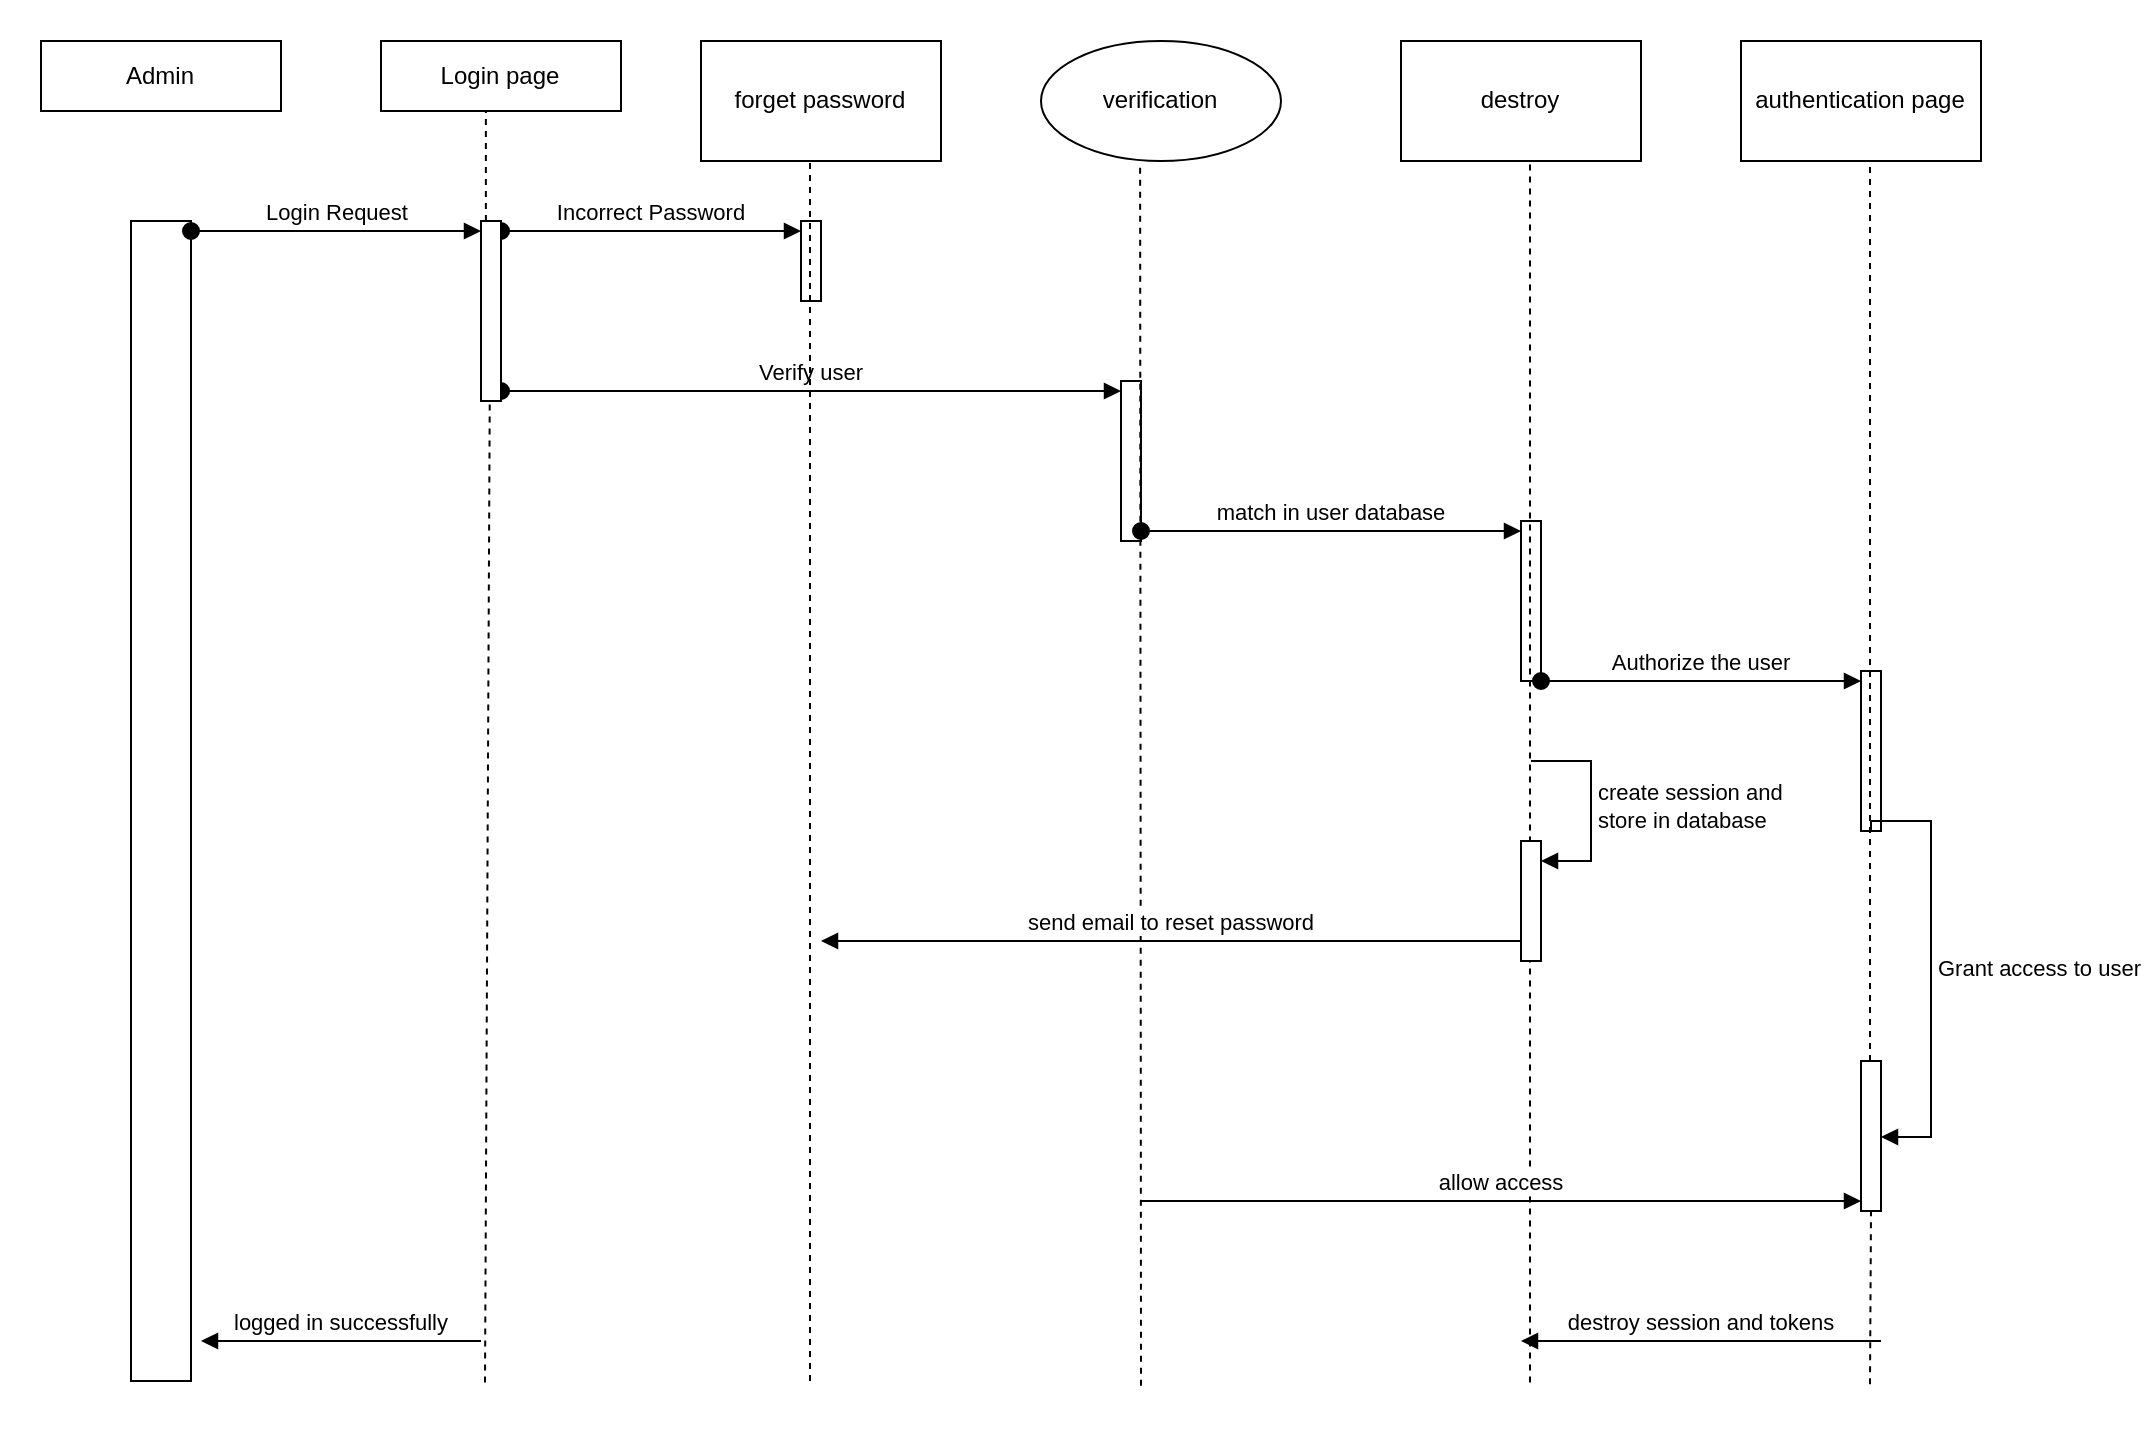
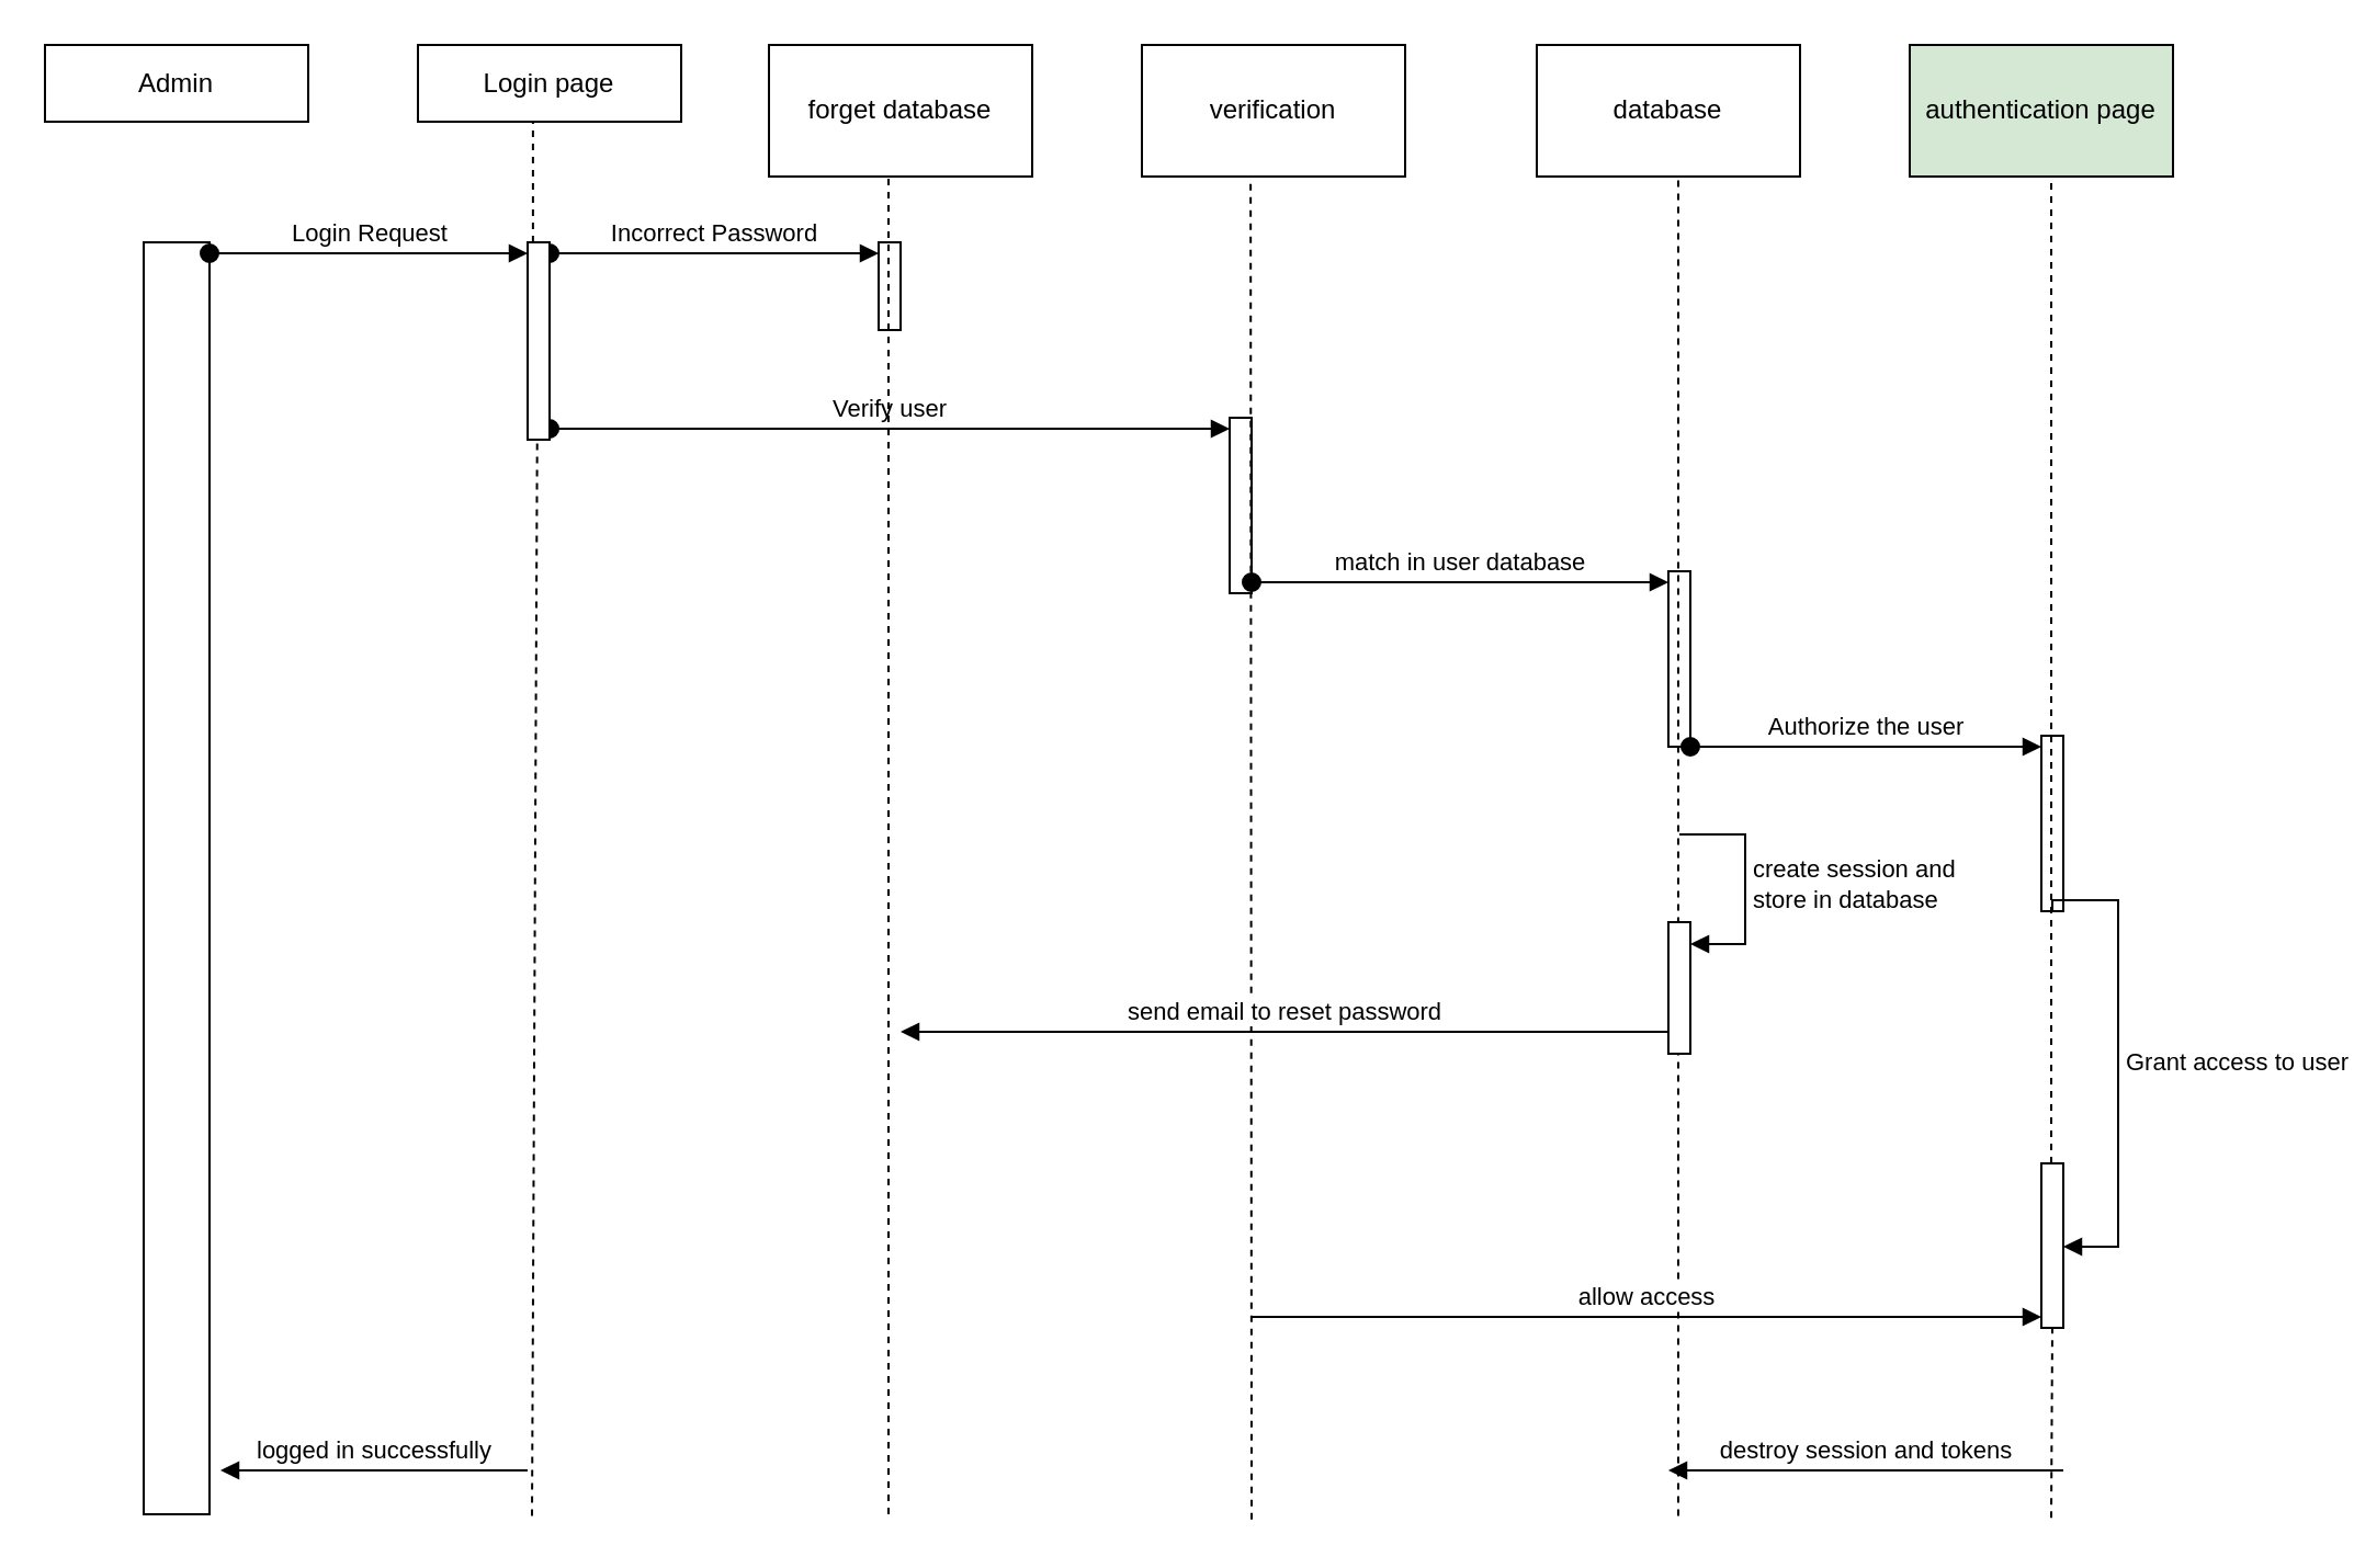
  <mxCell id="0" />
  <mxCell id="1" parent="0" />
  <mxCell id="2" value="Admin" style="rounded=0;whiteSpace=wrap;html=1;" vertex="1" parent="1"><mxGeometry x="20" y="20" width="120" height="35" as="geometry" /></mxCell>
  <mxCell id="3" value="Login page" style="rounded=0;whiteSpace=wrap;html=1;" vertex="1" parent="1"><mxGeometry x="190" y="20" width="120" height="35" as="geometry" /></mxCell>
- <mxCell id="4" value="forget password" style="rounded=0;whiteSpace=wrap;html=1;" vertex="1" parent="1"><mxGeometry x="350" y="20" width="120" height="60" as="geometry" /></mxCell>
- <mxCell id="5" value="verification" style="ellipse;whiteSpace=wrap;html=1;" vertex="1" parent="1"><mxGeometry x="520" y="20" width="120" height="60" as="geometry" /></mxCell>
- <mxCell id="6" value="destroy" style="rounded=0;whiteSpace=wrap;html=1;" vertex="1" parent="1"><mxGeometry x="700" y="20" width="120" height="60" as="geometry" /></mxCell>
- <mxCell id="7" value="authentication page" style="rounded=0;whiteSpace=wrap;html=1;" vertex="1" parent="1"><mxGeometry x="870" y="20" width="120" height="60" as="geometry" /></mxCell>
+ <mxCell id="4" value="forget database" style="rounded=0;whiteSpace=wrap;html=1;" vertex="1" parent="1"><mxGeometry x="350" y="20" width="120" height="60" as="geometry" /></mxCell>
+ <mxCell id="5" value="verification" style="rounded=0;whiteSpace=wrap;html=1;" vertex="1" parent="1"><mxGeometry x="520" y="20" width="120" height="60" as="geometry" /></mxCell>
+ <mxCell id="6" value="database" style="rounded=0;whiteSpace=wrap;html=1;" vertex="1" parent="1"><mxGeometry x="700" y="20" width="120" height="60" as="geometry" /></mxCell>
+ <mxCell id="7" value="authentication page" style="rounded=0;whiteSpace=wrap;html=1;fillColor=#d5e8d4;" vertex="1" parent="1"><mxGeometry x="870" y="20" width="120" height="60" as="geometry" /></mxCell>
  <mxCell id="8" value="" style="html=1;points=[[0,0,0,0,5],[0,1,0,0,-5],[1,0,0,0,5],[1,1,0,0,-5]];perimeter=orthogonalPerimeter;outlineConnect=0;targetShapes=umlLifeline;portConstraint=eastwest;newEdgeStyle={&quot;curved&quot;:0,&quot;rounded&quot;:0};" vertex="1" parent="1"><mxGeometry x="65" y="110" width="30" height="580" as="geometry" /></mxCell>
  <mxCell id="9" value="Login Request" style="html=1;verticalAlign=bottom;startArrow=oval;endArrow=block;startSize=8;curved=0;rounded=0;entryX=0;entryY=0;entryDx=0;entryDy=5;exitX=1;exitY=0;exitDx=0;exitDy=5;exitPerimeter=0;" edge="1" target="20" parent="1" source="8"><mxGeometry relative="1" as="geometry"><mxPoint x="170" y="115" as="sourcePoint" /></mxGeometry></mxCell>
  <mxCell id="10" value="" style="html=1;points=[[0,0,0,0,5],[0,1,0,0,-5],[1,0,0,0,5],[1,1,0,0,-5]];perimeter=orthogonalPerimeter;outlineConnect=0;targetShapes=umlLifeline;portConstraint=eastwest;newEdgeStyle={&quot;curved&quot;:0,&quot;rounded&quot;:0};" vertex="1" parent="1"><mxGeometry x="400" y="110" width="10" height="40" as="geometry" /></mxCell>
  <mxCell id="11" value="Incorrect Password" style="html=1;verticalAlign=bottom;startArrow=oval;endArrow=block;startSize=8;curved=0;rounded=0;entryX=0;entryY=0;entryDx=0;entryDy=5;exitX=1;exitY=0;exitDx=0;exitDy=5;exitPerimeter=0;" edge="1" target="10" parent="1" source="20"><mxGeometry relative="1" as="geometry"><mxPoint x="330" y="115" as="sourcePoint" /></mxGeometry></mxCell>
  <mxCell id="12" value="" style="html=1;points=[[0,0,0,0,5],[0,1,0,0,-5],[1,0,0,0,5],[1,1,0,0,-5]];perimeter=orthogonalPerimeter;outlineConnect=0;targetShapes=umlLifeline;portConstraint=eastwest;newEdgeStyle={&quot;curved&quot;:0,&quot;rounded&quot;:0};" vertex="1" parent="1"><mxGeometry x="560" y="190" width="10" height="80" as="geometry" /></mxCell>
  <mxCell id="13" value="Verify user" style="html=1;verticalAlign=bottom;startArrow=oval;endArrow=block;startSize=8;curved=0;rounded=0;entryX=0;entryY=0;entryDx=0;entryDy=5;" edge="1" target="12" parent="1"><mxGeometry relative="1" as="geometry"><mxPoint x="250" y="195" as="sourcePoint" /></mxGeometry></mxCell>
  <mxCell id="14" value="" style="html=1;points=[[0,0,0,0,5],[0,1,0,0,-5],[1,0,0,0,5],[1,1,0,0,-5]];perimeter=orthogonalPerimeter;outlineConnect=0;targetShapes=umlLifeline;portConstraint=eastwest;newEdgeStyle={&quot;curved&quot;:0,&quot;rounded&quot;:0};" vertex="1" parent="1"><mxGeometry x="760" y="260" width="10" height="80" as="geometry" /></mxCell>
  <mxCell id="15" value="match in user database" style="html=1;verticalAlign=bottom;startArrow=oval;endArrow=block;startSize=8;curved=0;rounded=0;entryX=0;entryY=0;entryDx=0;entryDy=5;exitX=1;exitY=1;exitDx=0;exitDy=-5;exitPerimeter=0;" edge="1" target="14" parent="1" source="12"><mxGeometry relative="1" as="geometry"><mxPoint x="690" y="265" as="sourcePoint" /></mxGeometry></mxCell>
  <mxCell id="16" value="" style="endArrow=none;dashed=1;html=1;rounded=0;entryX=0.437;entryY=0.997;entryDx=0;entryDy=0;entryPerimeter=0;" edge="1" parent="1" source="20" target="3"><mxGeometry width="50" height="50" relative="1" as="geometry"><mxPoint x="242" y="690.8" as="sourcePoint" /><mxPoint x="520" y="210" as="targetPoint" /></mxGeometry></mxCell>
  <mxCell id="17" value="" style="html=1;points=[[0,0,0,0,5],[0,1,0,0,-5],[1,0,0,0,5],[1,1,0,0,-5]];perimeter=orthogonalPerimeter;outlineConnect=0;targetShapes=umlLifeline;portConstraint=eastwest;newEdgeStyle={&quot;curved&quot;:0,&quot;rounded&quot;:0};" vertex="1" parent="1"><mxGeometry x="930" y="335" width="10" height="80" as="geometry" /></mxCell>
  <mxCell id="18" value="Authorize the user" style="html=1;verticalAlign=bottom;startArrow=oval;endArrow=block;startSize=8;curved=0;rounded=0;entryX=0;entryY=0;entryDx=0;entryDy=5;" edge="1" target="17" parent="1" source="14"><mxGeometry relative="1" as="geometry"><mxPoint x="860" y="340" as="sourcePoint" /></mxGeometry></mxCell>
  <mxCell id="19" value="" style="endArrow=none;dashed=1;html=1;rounded=0;entryX=0.437;entryY=0.997;entryDx=0;entryDy=0;entryPerimeter=0;" edge="1" parent="1" target="20"><mxGeometry width="50" height="50" relative="1" as="geometry"><mxPoint x="242" y="690.8" as="sourcePoint" /><mxPoint x="242" y="80" as="targetPoint" /></mxGeometry></mxCell>
  <mxCell id="20" value="" style="html=1;points=[[0,0,0,0,5],[0,1,0,0,-5],[1,0,0,0,5],[1,1,0,0,-5]];perimeter=orthogonalPerimeter;outlineConnect=0;targetShapes=umlLifeline;portConstraint=eastwest;newEdgeStyle={&quot;curved&quot;:0,&quot;rounded&quot;:0};" vertex="1" parent="1"><mxGeometry x="240" y="110" width="10" height="90" as="geometry" /></mxCell>
  <mxCell id="21" value="" style="endArrow=none;dashed=1;html=1;rounded=0;entryX=0.5;entryY=1;entryDx=0;entryDy=0;" edge="1" parent="1"><mxGeometry width="50" height="50" relative="1" as="geometry"><mxPoint x="404.5" y="690" as="sourcePoint" /><mxPoint x="404.5" y="80" as="targetPoint" /></mxGeometry></mxCell>
  <mxCell id="22" value="" style="endArrow=none;dashed=1;html=1;rounded=0;entryX=0.413;entryY=1.05;entryDx=0;entryDy=0;entryPerimeter=0;" edge="1" parent="1" target="5"><mxGeometry width="50" height="50" relative="1" as="geometry"><mxPoint x="570" y="692.4" as="sourcePoint" /><mxPoint x="520" y="260" as="targetPoint" /></mxGeometry></mxCell>
  <mxCell id="23" value="" style="endArrow=none;dashed=1;html=1;rounded=0;entryX=0.5;entryY=1;entryDx=0;entryDy=0;" edge="1" parent="1" source="28"><mxGeometry width="50" height="50" relative="1" as="geometry"><mxPoint x="934.5" y="691.6" as="sourcePoint" /><mxPoint x="934.5" y="80" as="targetPoint" /></mxGeometry></mxCell>
  <mxCell id="24" value="" style="endArrow=none;dashed=1;html=1;rounded=0;entryX=0.5;entryY=1;entryDx=0;entryDy=0;" edge="1" parent="1"><mxGeometry width="50" height="50" relative="1" as="geometry"><mxPoint x="764.5" y="690.8" as="sourcePoint" /><mxPoint x="764.5" y="80" as="targetPoint" /></mxGeometry></mxCell>
  <mxCell id="25" value="Grant access to user" style="html=1;align=left;spacingLeft=2;endArrow=block;rounded=0;edgeStyle=orthogonalEdgeStyle;curved=0;rounded=0;" edge="1" target="28" parent="1"><mxGeometry relative="1" as="geometry"><mxPoint x="935" y="415" as="sourcePoint" /><Array as="points"><mxPoint x="935" y="410" /><mxPoint x="965" y="410" /><mxPoint x="965" y="568" /></Array></mxGeometry></mxCell>
  <mxCell id="26" value="allow access" style="html=1;verticalAlign=bottom;endArrow=block;curved=0;rounded=0;entryX=0;entryY=1;entryDx=0;entryDy=-5;entryPerimeter=0;" edge="1" parent="1" target="28"><mxGeometry width="80" relative="1" as="geometry"><mxPoint x="570" y="600" as="sourcePoint" /><mxPoint x="570" y="470" as="targetPoint" /></mxGeometry></mxCell>
  <mxCell id="27" value="" style="endArrow=none;dashed=1;html=1;rounded=0;entryX=0.5;entryY=1;entryDx=0;entryDy=0;" edge="1" parent="1" target="28"><mxGeometry width="50" height="50" relative="1" as="geometry"><mxPoint x="934.5" y="691.6" as="sourcePoint" /><mxPoint x="934.5" y="80" as="targetPoint" /></mxGeometry></mxCell>
  <mxCell id="28" value="" style="html=1;points=[[0,0,0,0,5],[0,1,0,0,-5],[1,0,0,0,5],[1,1,0,0,-5]];perimeter=orthogonalPerimeter;outlineConnect=0;targetShapes=umlLifeline;portConstraint=eastwest;newEdgeStyle={&quot;curved&quot;:0,&quot;rounded&quot;:0};" vertex="1" parent="1"><mxGeometry x="930" y="530" width="10" height="75" as="geometry" /></mxCell>
  <mxCell id="29" value="" style="html=1;points=[[0,0,0,0,5],[0,1,0,0,-5],[1,0,0,0,5],[1,1,0,0,-5]];perimeter=orthogonalPerimeter;outlineConnect=0;targetShapes=umlLifeline;portConstraint=eastwest;newEdgeStyle={&quot;curved&quot;:0,&quot;rounded&quot;:0};" vertex="1" parent="1"><mxGeometry x="760" y="420" width="10" height="60" as="geometry" /></mxCell>
  <mxCell id="30" value="create session and&lt;div&gt;store in database&lt;/div&gt;" style="html=1;align=left;spacingLeft=2;endArrow=block;rounded=0;edgeStyle=orthogonalEdgeStyle;curved=0;rounded=0;" edge="1" target="29" parent="1"><mxGeometry relative="1" as="geometry"><mxPoint x="765" y="380" as="sourcePoint" /><Array as="points"><mxPoint x="765" y="380" /><mxPoint x="795" y="380" /><mxPoint x="795" y="430" /></Array></mxGeometry></mxCell>
  <mxCell id="31" value="send email to reset password" style="html=1;verticalAlign=bottom;endArrow=block;curved=0;rounded=0;" edge="1" parent="1" source="29"><mxGeometry width="80" relative="1" as="geometry"><mxPoint x="750" y="470" as="sourcePoint" /><mxPoint x="410" y="470" as="targetPoint" /></mxGeometry></mxCell>
  <mxCell id="32" value="destroy session and tokens" style="html=1;verticalAlign=bottom;endArrow=block;curved=0;rounded=0;" edge="1" parent="1"><mxGeometry width="80" relative="1" as="geometry"><mxPoint x="940" y="670" as="sourcePoint" /><mxPoint x="760" y="670" as="targetPoint" /></mxGeometry></mxCell>
  <mxCell id="33" value="logged in successfully" style="html=1;verticalAlign=bottom;endArrow=block;curved=0;rounded=0;" edge="1" parent="1"><mxGeometry width="80" relative="1" as="geometry"><mxPoint x="240" y="670" as="sourcePoint" /><mxPoint x="100" y="670" as="targetPoint" /></mxGeometry></mxCell>
